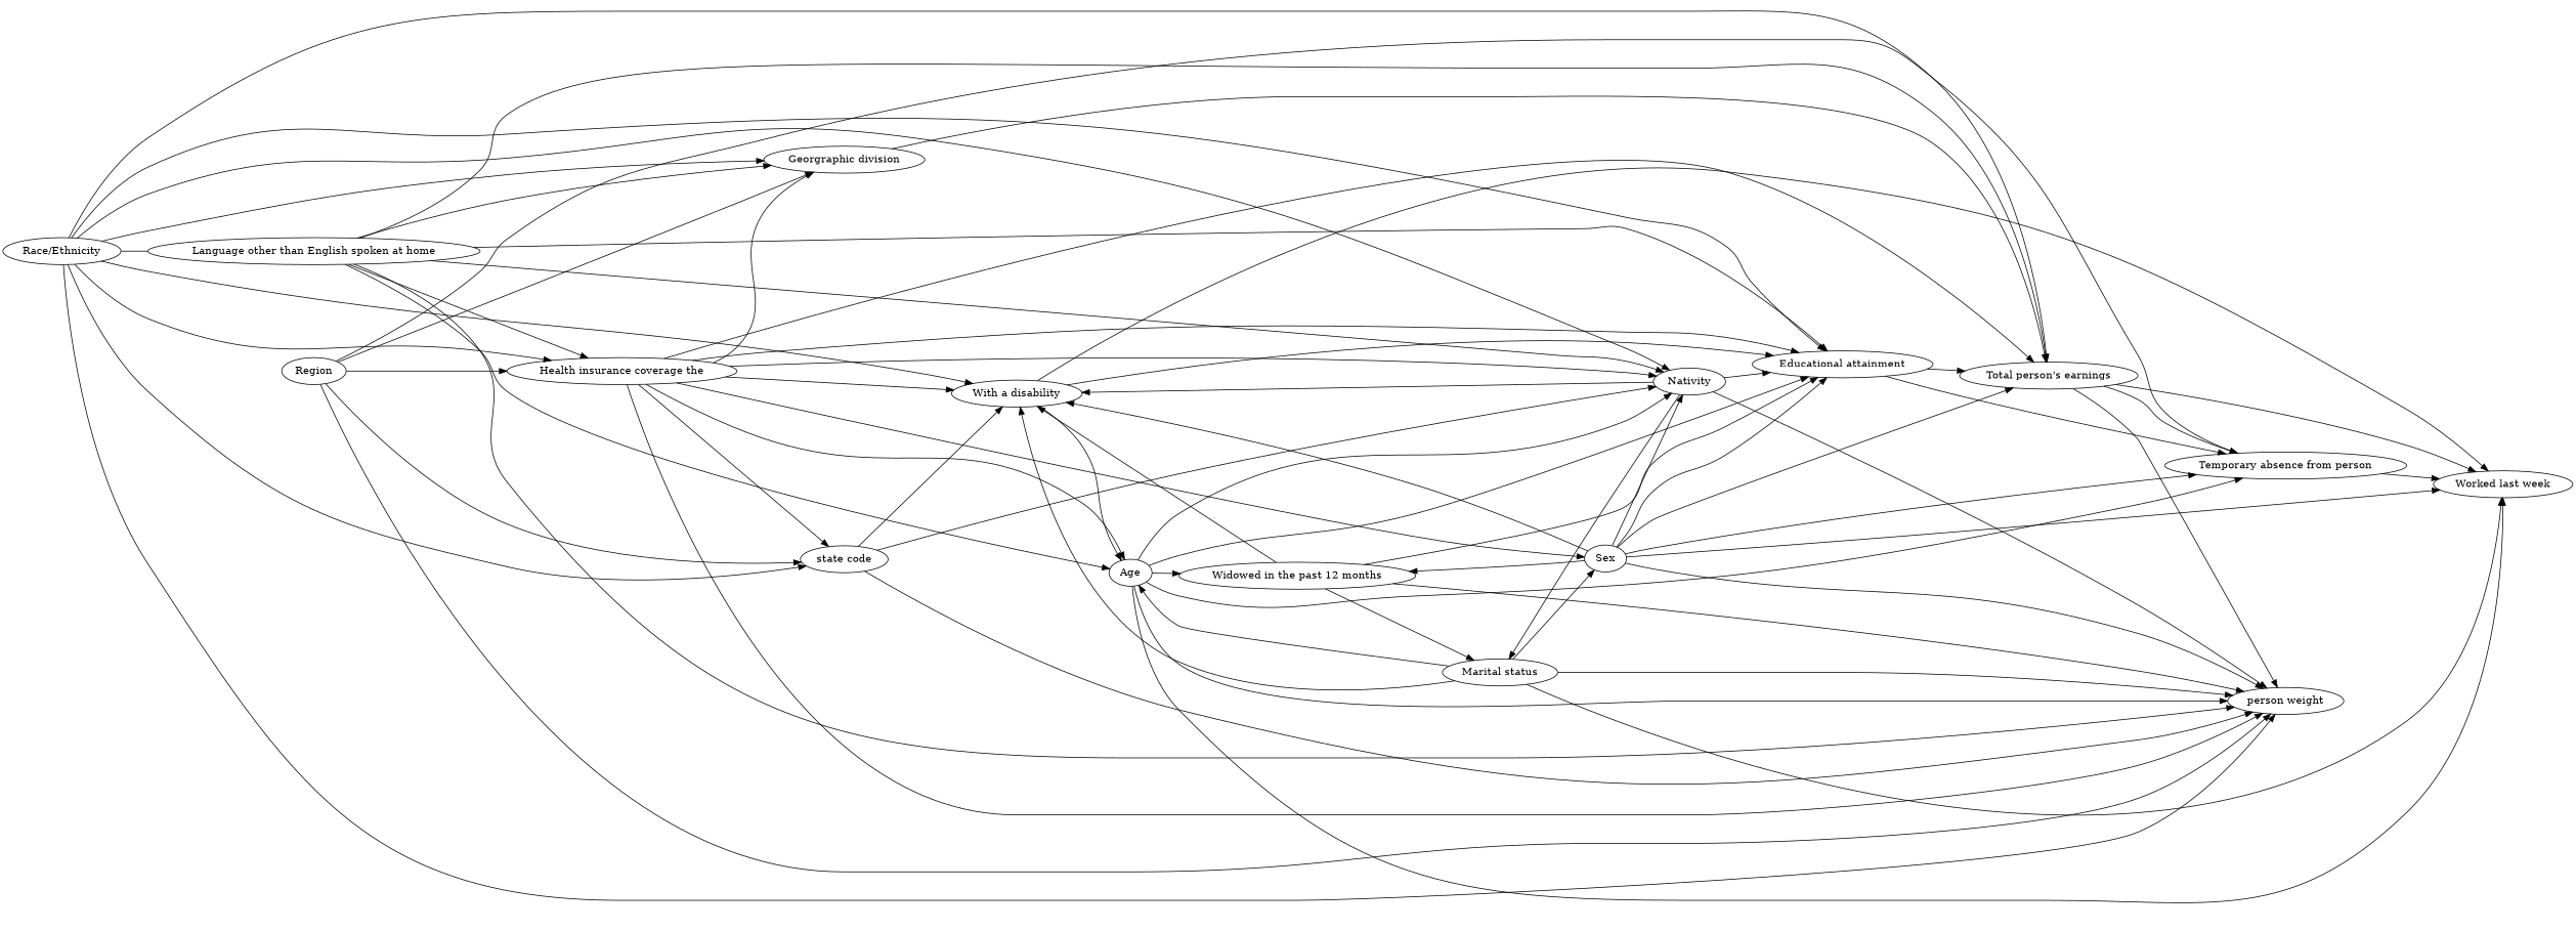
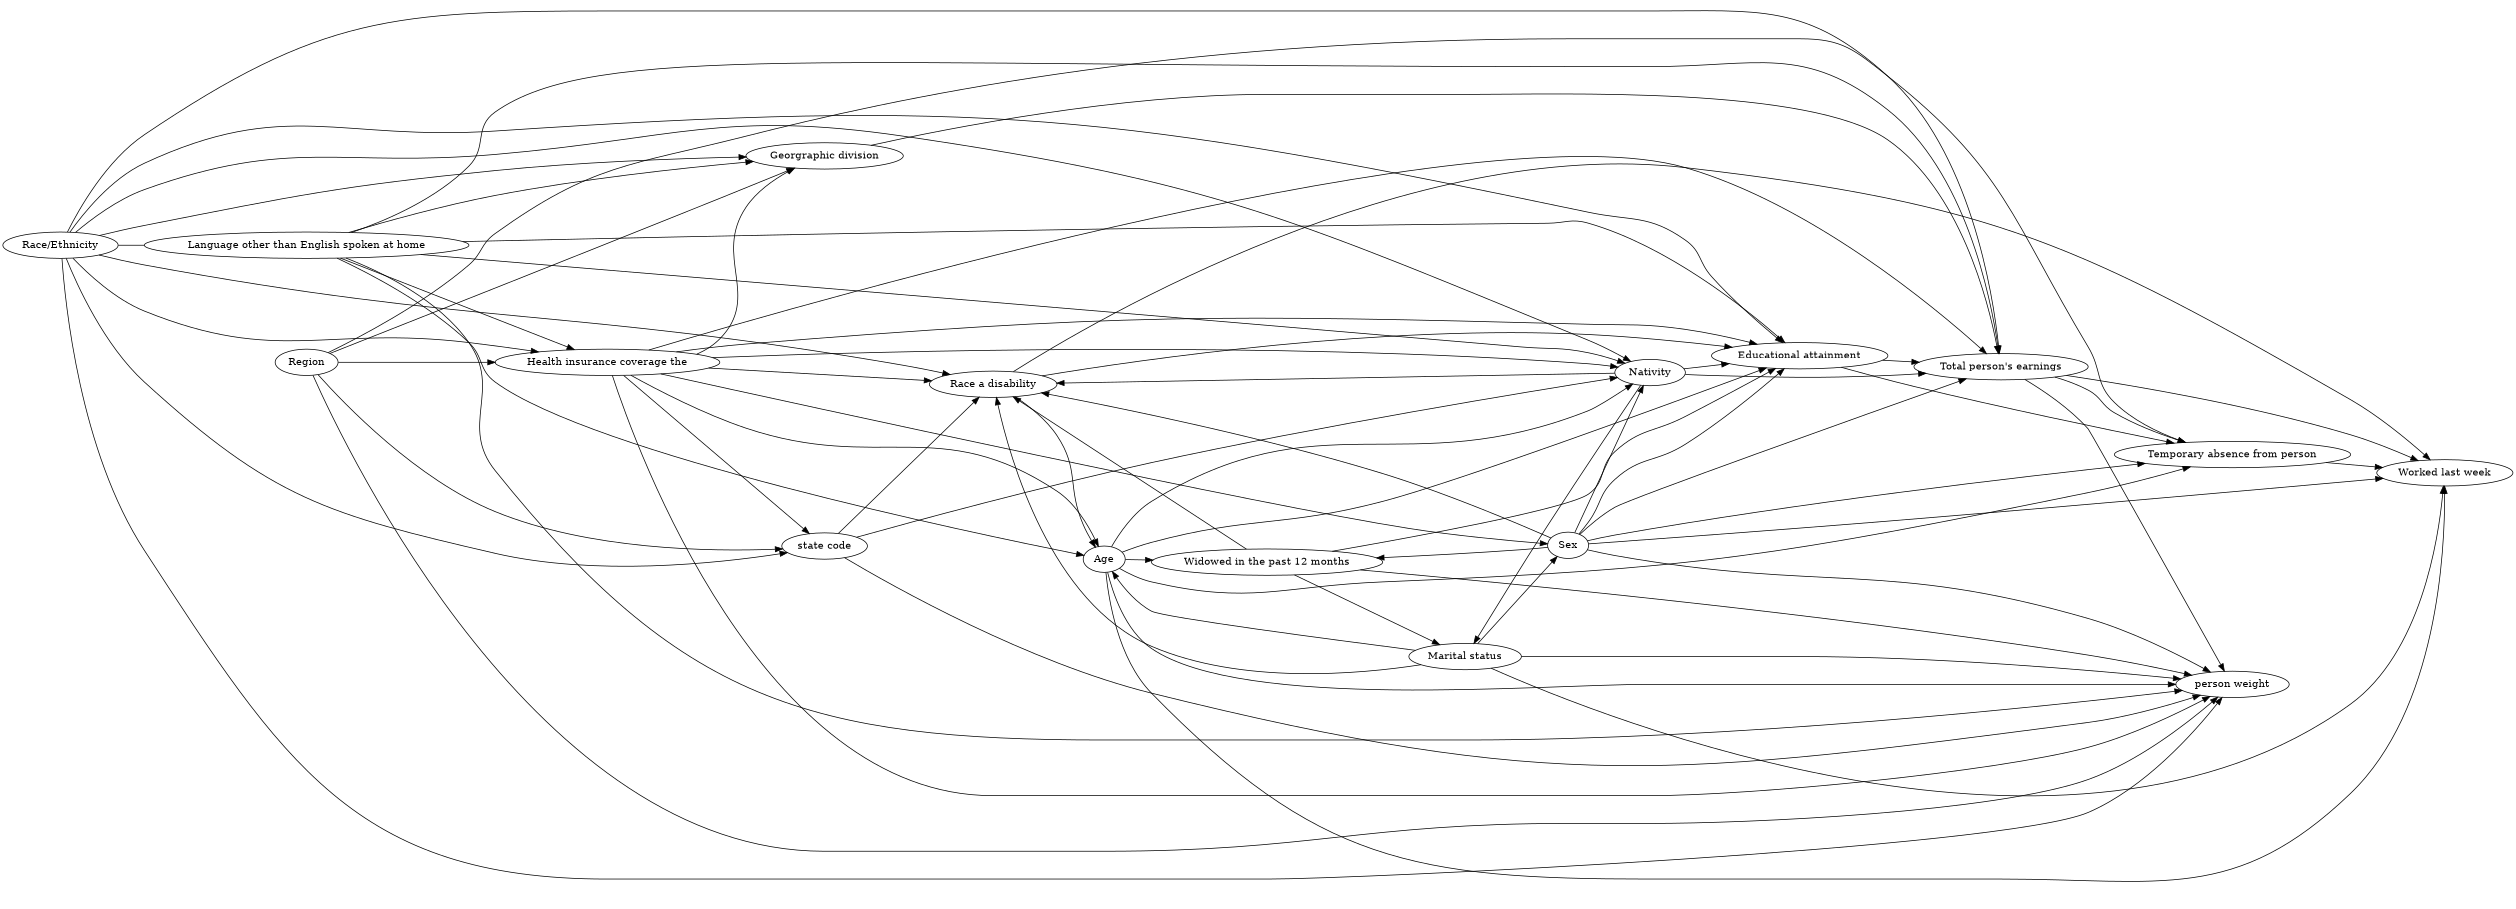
  digraph {
    fontname="DejaVu Serif"
    fontsize=18
    rankdir=LR
    node [fontname="DejaVu Serif"]
    edge [arrowhead=normal arrowtail=none dir=both fontname="DejaVu Serif"]
    n1 [label="Temporary absence from person"]
    n2 [label="Worked last week"]
    n3 [label="person weight"]
    n4 [label="Widowed in the past 12 months"]
    n5 [label="Educational attainment"]
-   n6 [label="With a disability"]
+   n6 [label="Race a disability"]
    n7 [label="Marital status"]
    n8 [label="Total person's earnings"]
    n9 [label=Age]
    n10 [label=Sex]
    n11 [label="Georgraphic division"]
    n12 [label=Nativity]
    n13 [label="Race/Ethnicity"]
    n14 [label="Language other than English spoken at home"]
    n15 [label="state code"]
    n16 [label="Health insurance coverage the"]
    n17 [label=Region]
    n1 -> n2
    n4 -> n3
    n4 -> n5
    n4 -> n6
    n4 -> n7
    n5 -> n1
    n5 -> n8
    n6 -> n2
    n6 -> n5
    n6 -> n9
    n7 -> n2
    n7 -> n3
    n7 -> n6
    n7 -> n9
    n7 -> n10
    n8 -> n1
    n8 -> n2
    n8 -> n3
    n9 -> n1
    n9 -> n2
    n9 -> n3
    n9 -> n4
    n9 -> n5
    n9 -> n12
    n10 -> n1
    n10 -> n2
    n10 -> n3
    n10 -> n4
    n10 -> n5
    n10 -> n6
    n10 -> n8
    n10 -> n12
    n11 -> n8
    n12 -> n5
    n12 -> n6
    n12 -> n7
-   n12 -> n3
+   n12 -> n8
    n13 -> n3
    n13 -> n5
    n13 -> n6
    n13 -> n8
    n13 -> n11
    n13 -> n12
    n13 -> n14 [arrowhead=none]
    n13 -> n15
    n13 -> n16
    n14 -> n3
    n14 -> n5
    n14 -> n8
    n14 -> n9
    n14 -> n11
    n14 -> n12
    n14 -> n16
    n15 -> n3
    n15 -> n6
    n15 -> n12
    n16 -> n3
    n16 -> n5
    n16 -> n6
    n16 -> n8
    n16 -> n9
    n16 -> n10
    n16 -> n11
    n16 -> n12
    n16 -> n15
    n17 -> n1
    n17 -> n3
    n17 -> n11
    n17 -> n15
    n17 -> n16
  }
